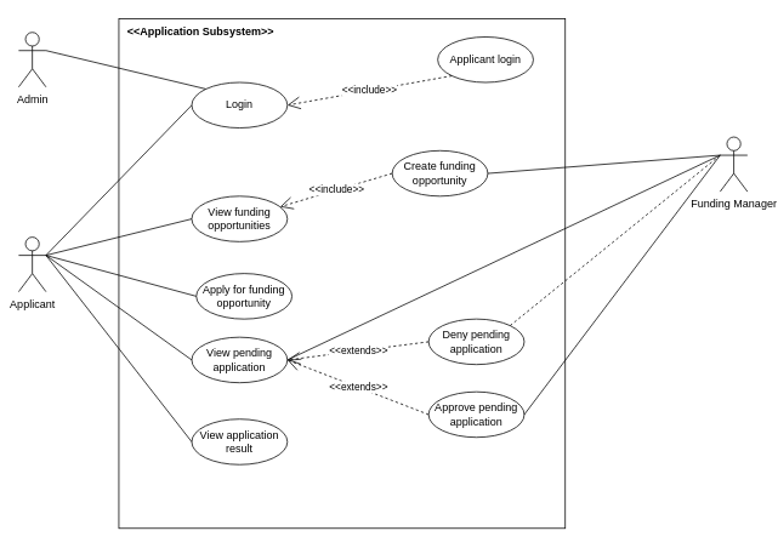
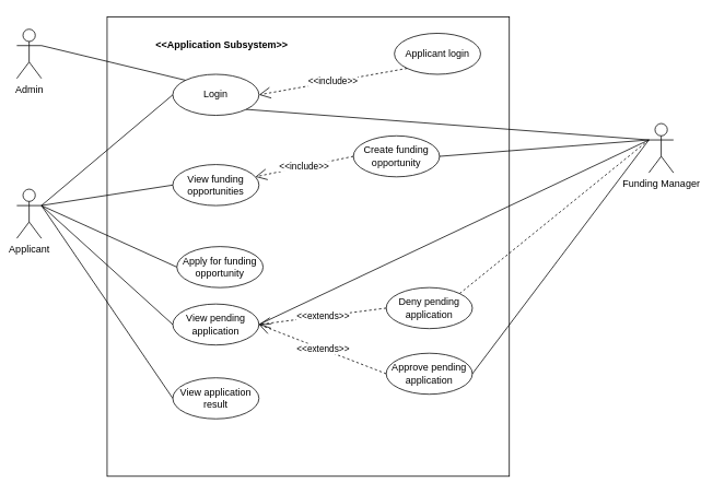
  <mxCell id="0" />
  <mxCell id="1" parent="0" />
  <mxCell id="2" value="" style="rounded=0;whiteSpace=wrap;html=1;" vertex="1" parent="1"><mxGeometry x="130" y="20" width="490" height="560" as="geometry" /></mxCell>
  <mxCell id="3" value="Funding Manager" style="shape=umlActor;verticalLabelPosition=bottom;verticalAlign=top;html=1;" vertex="1" parent="1"><mxGeometry x="790" y="150" width="30" height="60" as="geometry" /></mxCell>
- <mxCell id="4" value="View funding opportunities" style="ellipse;whiteSpace=wrap;html=1;" vertex="1" parent="1"><mxGeometry x="210" y="215" width="105" height="50" as="geometry" /></mxCell>
+ <mxCell id="4" value="View funding opportunities" style="ellipse;whiteSpace=wrap;html=1;" vertex="1" parent="1"><mxGeometry x="210" y="200" width="105" height="50" as="geometry" /></mxCell>
  <mxCell id="5" value="Create funding opportunity" style="ellipse;whiteSpace=wrap;html=1;" vertex="1" parent="1"><mxGeometry x="430" y="165" width="105" height="50" as="geometry" /></mxCell>
  <mxCell id="6" value="Apply for funding opportunity" style="ellipse;whiteSpace=wrap;html=1;" vertex="1" parent="1"><mxGeometry x="215" y="300" width="105" height="50" as="geometry" /></mxCell>
  <mxCell id="7" value="" style="endArrow=none;html=1;rounded=0;exitX=1;exitY=0.5;exitDx=0;exitDy=0;entryX=0;entryY=0.333;entryDx=0;entryDy=0;entryPerimeter=0;" edge="1" parent="1" source="5" target="3"><mxGeometry width="50" height="50" relative="1" as="geometry"><mxPoint x="490" y="200" as="sourcePoint" /><mxPoint x="540" y="150" as="targetPoint" /></mxGeometry></mxCell>
  <mxCell id="8" value="&amp;lt;&amp;lt;include&amp;gt;&amp;gt;" style="endArrow=open;endSize=12;dashed=1;html=1;rounded=0;exitX=0;exitY=0.5;exitDx=0;exitDy=0;" edge="1" parent="1" source="5" target="4"><mxGeometry width="160" relative="1" as="geometry"><mxPoint x="300" y="140" as="sourcePoint" /><mxPoint x="460" y="140" as="targetPoint" /></mxGeometry></mxCell>
- <mxCell id="9" value="Applicant" style="shape=umlActor;verticalLabelPosition=bottom;verticalAlign=top;html=1;" vertex="1" parent="1"><mxGeometry x="20" y="260" width="30" height="60" as="geometry" /></mxCell>
+ <mxCell id="9" value="Applicant" style="shape=umlActor;verticalLabelPosition=bottom;verticalAlign=top;html=1;" vertex="1" parent="1"><mxGeometry x="20" y="230" width="30" height="60" as="geometry" /></mxCell>
  <mxCell id="10" value="" style="endArrow=none;html=1;rounded=0;entryX=0;entryY=0.5;entryDx=0;entryDy=0;exitX=1;exitY=0.333;exitDx=0;exitDy=0;exitPerimeter=0;" edge="1" parent="1" source="9" target="4"><mxGeometry width="50" height="50" relative="1" as="geometry"><mxPoint x="170" y="260" as="sourcePoint" /><mxPoint x="220" y="210" as="targetPoint" /></mxGeometry></mxCell>
  <mxCell id="11" value="Admin" style="shape=umlActor;verticalLabelPosition=bottom;verticalAlign=top;html=1;outlineConnect=0;" vertex="1" parent="1"><mxGeometry x="20" y="35" width="30" height="60" as="geometry" /></mxCell>
- <mxCell id="12" value="&amp;lt;&amp;lt;Application Subsystem&amp;gt;&amp;gt;" style="text;html=1;align=center;verticalAlign=middle;whiteSpace=wrap;rounded=0;fontStyle=1" vertex="1" parent="1"><mxGeometry x="130" y="20" width="180" height="30" as="geometry" /></mxCell>
+ <mxCell id="12" value="&amp;lt;&amp;lt;Application Subsystem&amp;gt;&amp;gt;" style="text;html=1;align=center;verticalAlign=middle;whiteSpace=wrap;rounded=0;fontStyle=1" vertex="1" parent="1"><mxGeometry x="180" y="40" width="180" height="30" as="geometry" /></mxCell>
  <mxCell id="13" value="Login" style="ellipse;whiteSpace=wrap;html=1;" vertex="1" parent="1"><mxGeometry x="210" y="90" width="105" height="50" as="geometry" /></mxCell>
  <mxCell id="14" value="Applicant login" style="ellipse;whiteSpace=wrap;html=1;" vertex="1" parent="1"><mxGeometry x="480" y="40" width="105" height="50" as="geometry" /></mxCell>
  <mxCell id="15" value="&amp;lt;&amp;lt;include&amp;gt;&amp;gt;" style="endArrow=open;endSize=12;dashed=1;html=1;rounded=0;exitX=0;exitY=1;exitDx=0;exitDy=0;entryX=1;entryY=0.5;entryDx=0;entryDy=0;" edge="1" parent="1" source="14" target="13"><mxGeometry width="160" relative="1" as="geometry"><mxPoint x="400" y="140" as="sourcePoint" /><mxPoint x="560" y="140" as="targetPoint" /></mxGeometry></mxCell>
+ <mxCell id="16" value="" style="endArrow=none;html=1;rounded=0;exitX=1;exitY=1;exitDx=0;exitDy=0;entryX=0;entryY=0.333;entryDx=0;entryDy=0;entryPerimeter=0;" edge="1" parent="1" source="13" target="3"><mxGeometry width="50" height="50" relative="1" as="geometry"><mxPoint x="510" y="170" as="sourcePoint" /><mxPoint x="560" y="120" as="targetPoint" /></mxGeometry></mxCell>
  <mxCell id="17" value="" style="endArrow=none;html=1;rounded=0;exitX=1;exitY=0.333;exitDx=0;exitDy=0;exitPerimeter=0;entryX=0;entryY=0.5;entryDx=0;entryDy=0;" edge="1" parent="1" source="9" target="13"><mxGeometry width="50" height="50" relative="1" as="geometry"><mxPoint x="70" y="190" as="sourcePoint" /><mxPoint x="120" y="140" as="targetPoint" /></mxGeometry></mxCell>
  <mxCell id="18" value="" style="endArrow=none;html=1;rounded=0;entryX=0;entryY=0;entryDx=0;entryDy=0;exitX=1;exitY=0.333;exitDx=0;exitDy=0;exitPerimeter=0;" edge="1" parent="1" source="11" target="13"><mxGeometry width="50" height="50" relative="1" as="geometry"><mxPoint x="120" y="120" as="sourcePoint" /><mxPoint x="170" y="70" as="targetPoint" /></mxGeometry></mxCell>
  <mxCell id="19" value="" style="endArrow=none;html=1;rounded=0;exitX=1;exitY=0.333;exitDx=0;exitDy=0;exitPerimeter=0;entryX=0;entryY=0.5;entryDx=0;entryDy=0;" edge="1" parent="1" source="9" target="6"><mxGeometry width="50" height="50" relative="1" as="geometry"><mxPoint x="70" y="330" as="sourcePoint" /><mxPoint x="120" y="280" as="targetPoint" /></mxGeometry></mxCell>
  <mxCell id="20" value="View pending application" style="ellipse;whiteSpace=wrap;html=1;" vertex="1" parent="1"><mxGeometry x="210" y="370" width="105" height="50" as="geometry" /></mxCell>
  <mxCell id="21" value="" style="endArrow=none;html=1;rounded=0;exitX=1;exitY=0.333;exitDx=0;exitDy=0;exitPerimeter=0;entryX=0;entryY=0.5;entryDx=0;entryDy=0;" edge="1" parent="1" source="9" target="20"><mxGeometry width="50" height="50" relative="1" as="geometry"><mxPoint x="90" y="380" as="sourcePoint" /><mxPoint x="140" y="330" as="targetPoint" /></mxGeometry></mxCell>
  <mxCell id="22" value="" style="endArrow=none;html=1;rounded=0;exitX=1;exitY=0.5;exitDx=0;exitDy=0;entryX=0;entryY=0.333;entryDx=0;entryDy=0;entryPerimeter=0;" edge="1" parent="1" source="20" target="3"><mxGeometry width="50" height="50" relative="1" as="geometry"><mxPoint x="710" y="350" as="sourcePoint" /><mxPoint x="700" y="150" as="targetPoint" /></mxGeometry></mxCell>
  <mxCell id="23" value="&amp;lt;&amp;lt;extends&amp;gt;&amp;gt;" style="endArrow=open;endSize=12;dashed=1;html=1;rounded=0;exitX=0;exitY=0.5;exitDx=0;exitDy=0;entryX=1;entryY=0.5;entryDx=0;entryDy=0;" edge="1" parent="1" source="24" target="20"><mxGeometry width="160" relative="1" as="geometry"><mxPoint x="140" y="510" as="sourcePoint" /><mxPoint x="300" y="510" as="targetPoint" /></mxGeometry></mxCell>
  <mxCell id="24" value="Approve pending application" style="ellipse;whiteSpace=wrap;html=1;" vertex="1" parent="1"><mxGeometry x="470" y="430" width="105" height="50" as="geometry" /></mxCell>
  <mxCell id="25" value="" style="endArrow=none;html=1;rounded=0;entryX=0;entryY=0.333;entryDx=0;entryDy=0;entryPerimeter=0;exitX=1;exitY=0.5;exitDx=0;exitDy=0;" edge="1" parent="1" source="24" target="3"><mxGeometry width="50" height="50" relative="1" as="geometry"><mxPoint x="690" y="350" as="sourcePoint" /><mxPoint x="740" y="300" as="targetPoint" /></mxGeometry></mxCell>
  <mxCell id="26" value="Deny pending application" style="ellipse;whiteSpace=wrap;html=1;" vertex="1" parent="1"><mxGeometry x="470" y="350" width="105" height="50" as="geometry" /></mxCell>
  <mxCell id="27" value="" style="endArrow=none;html=1;rounded=0;entryX=0;entryY=0.333;entryDx=0;entryDy=0;entryPerimeter=0;exitX=1;exitY=0;exitDx=0;exitDy=0;dashed=1;" edge="1" parent="1" source="26" target="3"><mxGeometry width="50" height="50" relative="1" as="geometry"><mxPoint x="640" y="330" as="sourcePoint" /><mxPoint x="690" y="280" as="targetPoint" /></mxGeometry></mxCell>
  <mxCell id="28" value="&amp;lt;&amp;lt;extends&amp;gt;&amp;gt;" style="endArrow=open;endSize=12;dashed=1;html=1;rounded=0;exitX=0;exitY=0.5;exitDx=0;exitDy=0;entryX=1;entryY=0.5;entryDx=0;entryDy=0;" edge="1" parent="1" source="26" target="20"><mxGeometry width="160" relative="1" as="geometry"><mxPoint x="400" y="410" as="sourcePoint" /><mxPoint x="560" y="410" as="targetPoint" /></mxGeometry></mxCell>
  <mxCell id="29" value="View application result" style="ellipse;whiteSpace=wrap;html=1;" vertex="1" parent="1"><mxGeometry x="210" y="460" width="105" height="50" as="geometry" /></mxCell>
  <mxCell id="30" value="" style="endArrow=none;html=1;rounded=0;exitX=1;exitY=0.333;exitDx=0;exitDy=0;exitPerimeter=0;entryX=0;entryY=0.5;entryDx=0;entryDy=0;" edge="1" parent="1" source="9" target="29"><mxGeometry width="50" height="50" relative="1" as="geometry"><mxPoint x="10" y="450" as="sourcePoint" /><mxPoint x="60" y="400" as="targetPoint" /></mxGeometry></mxCell>
